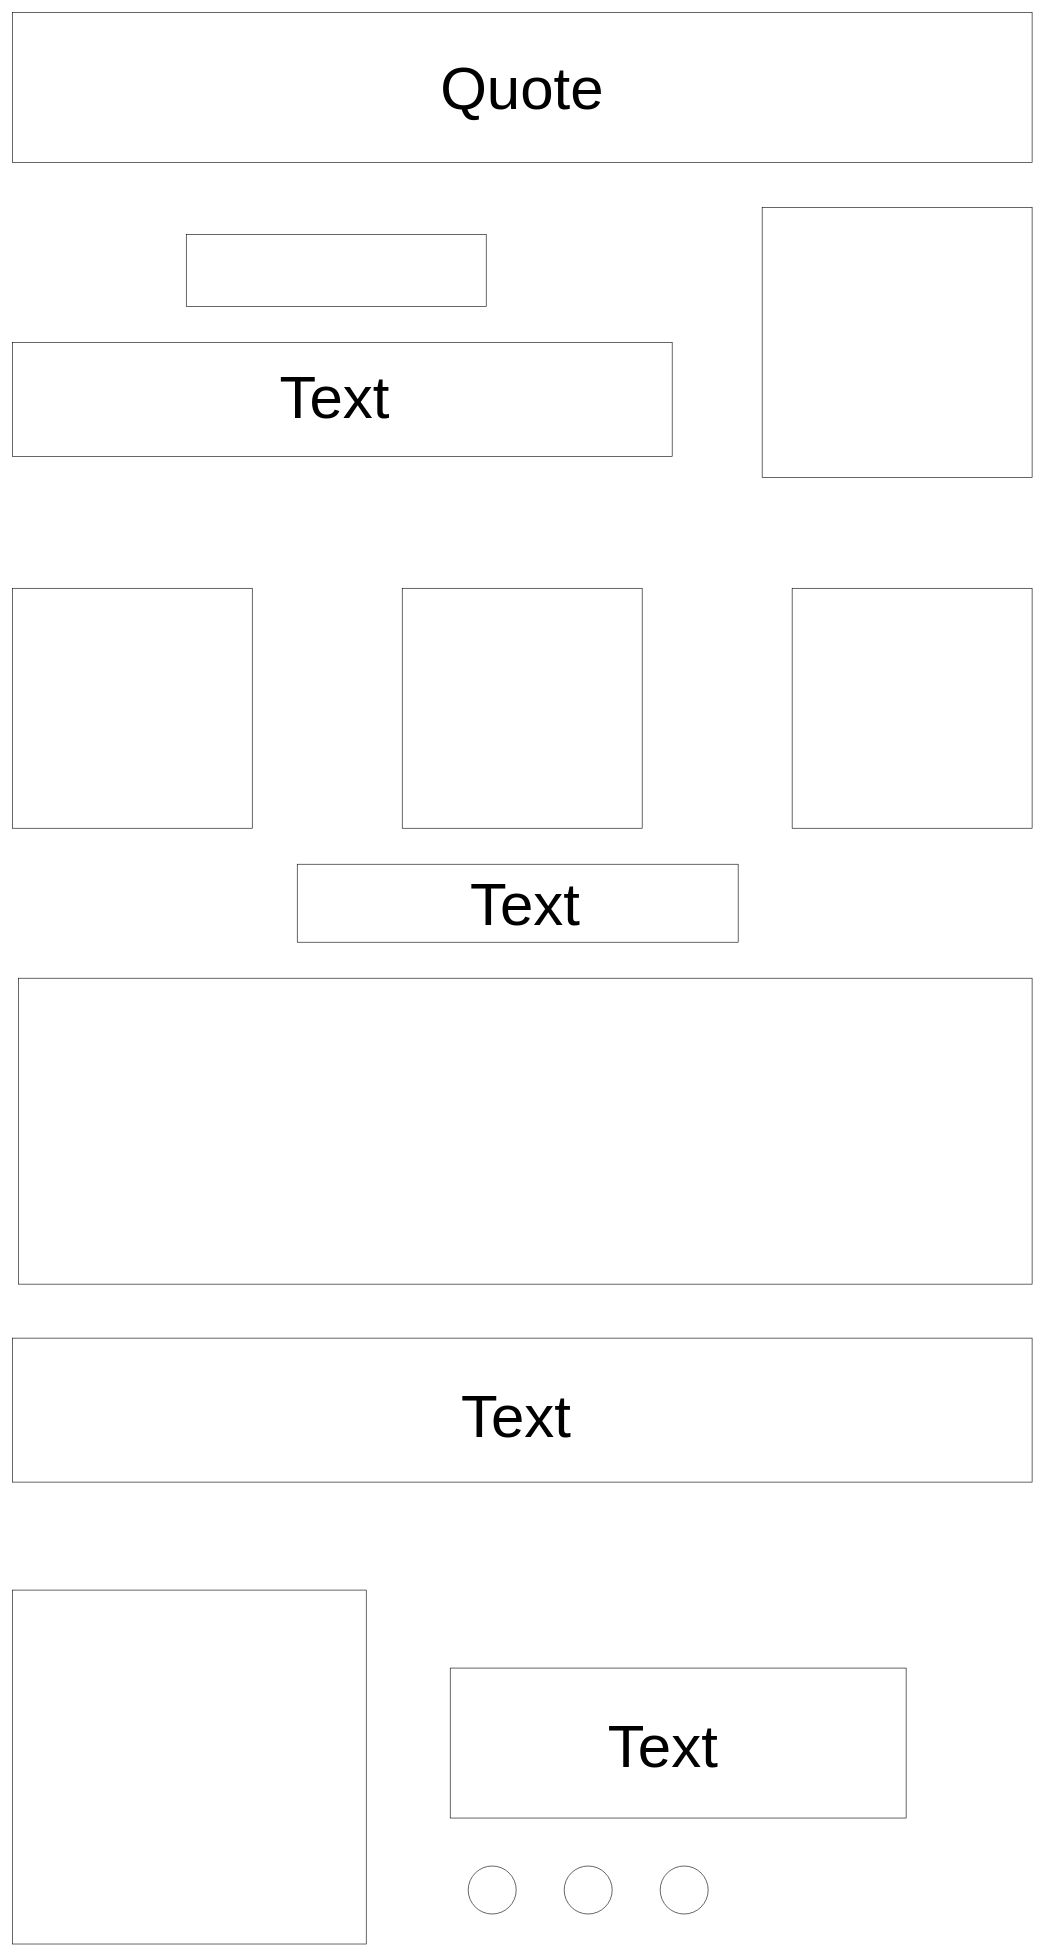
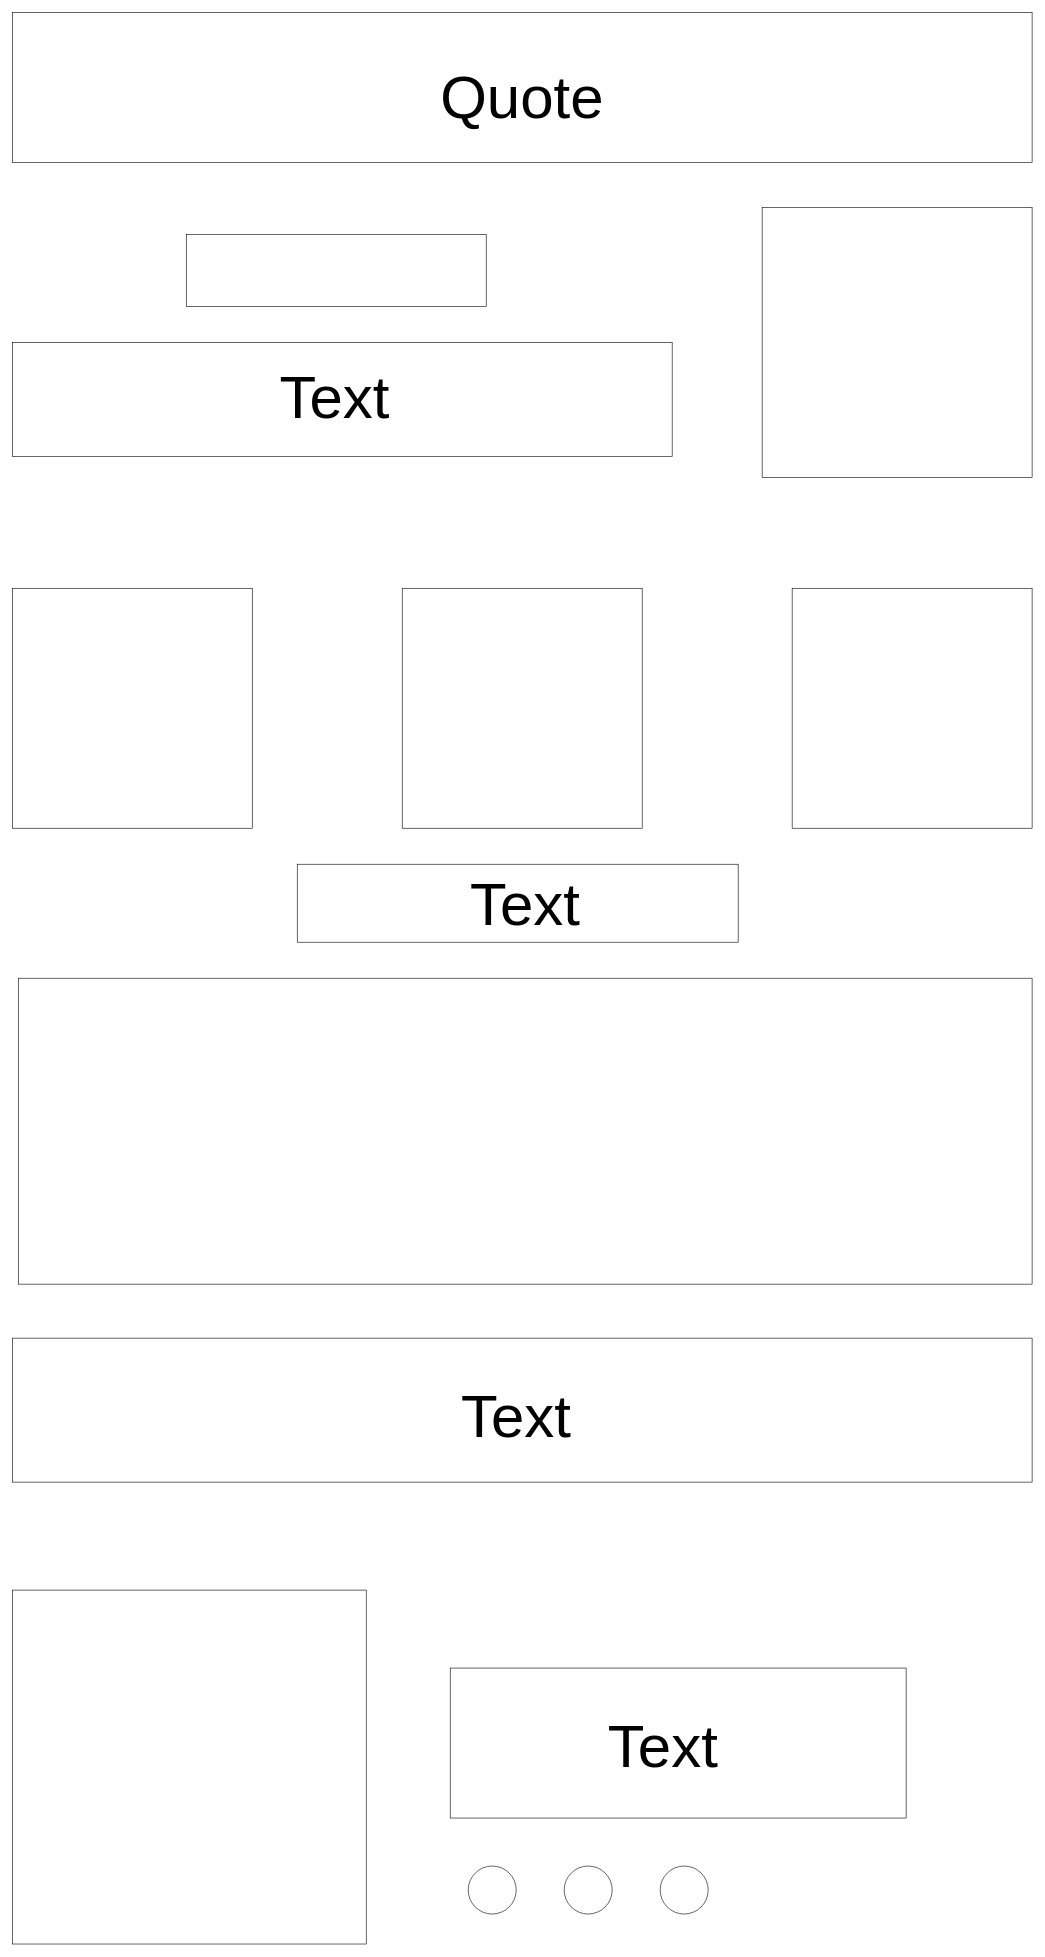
  <mxCell id="0" />
  <mxCell id="1" parent="0" />
  <mxCell id="2" value="" style="rounded=0;whiteSpace=wrap;html=1;" vertex="1" parent="1"><mxGeometry x="20" width="1700" height="250" as="geometry" y="20" /></mxCell>
- <mxCell id="3" value="Quote" style="text;html=1;strokeColor=none;fillColor=none;align=center;verticalAlign=middle;whiteSpace=wrap;rounded=0;fontSize=100;" vertex="1" parent="1"><mxGeometry x="140" y="75" width="1460" height="140" as="geometry" /></mxCell>
+ <mxCell id="3" value="Quote" style="text;html=1;strokeColor=none;fillColor=none;align=center;verticalAlign=middle;whiteSpace=wrap;rounded=0;fontSize=100;" vertex="1" parent="1"><mxGeometry x="140" y="90" width="1460" height="140" as="geometry" /></mxCell>
  <mxCell id="4" value="" style="whiteSpace=wrap;html=1;aspect=fixed;fontSize=100;" vertex="1" parent="1"><mxGeometry x="1270" y="345" width="450" height="450" as="geometry" /></mxCell>
  <mxCell id="5" value="" style="rounded=0;whiteSpace=wrap;html=1;fontSize=100;" vertex="1" parent="1"><mxGeometry x="20" y="570" width="1100" height="190" as="geometry" /></mxCell>
  <mxCell id="6" value="" style="rounded=0;whiteSpace=wrap;html=1;fontSize=100;" vertex="1" parent="1"><mxGeometry x="310" y="390" width="500" height="120" as="geometry" /></mxCell>
  <mxCell id="7" value="" style="whiteSpace=wrap;html=1;aspect=fixed;fontSize=100;" vertex="1" parent="1"><mxGeometry x="20" y="980" width="400" height="400" as="geometry" /></mxCell>
  <mxCell id="8" value="" style="whiteSpace=wrap;html=1;aspect=fixed;fontSize=100;" vertex="1" parent="1"><mxGeometry x="670" y="980" width="400" height="400" as="geometry" /></mxCell>
  <mxCell id="9" value="" style="whiteSpace=wrap;html=1;aspect=fixed;fontSize=100;" vertex="1" parent="1"><mxGeometry x="1320" y="980" width="400" height="400" as="geometry" /></mxCell>
  <mxCell id="10" value="" style="whiteSpace=wrap;html=1;aspect=fixed;fontSize=100;" vertex="1" parent="1"><mxGeometry x="20" y="2650" width="590" height="590" as="geometry" /></mxCell>
  <mxCell id="11" value="" style="rounded=0;whiteSpace=wrap;html=1;fontSize=100;" vertex="1" parent="1"><mxGeometry x="30" y="1630" width="1690" height="510" as="geometry" /></mxCell>
  <mxCell id="12" value="" style="rounded=0;whiteSpace=wrap;html=1;fontSize=100;" vertex="1" parent="1"><mxGeometry x="20" y="2230" width="1700" height="240" as="geometry" /></mxCell>
  <mxCell id="13" value="" style="rounded=0;whiteSpace=wrap;html=1;fontSize=100;" vertex="1" parent="1"><mxGeometry x="750" y="2780" width="760" height="250" as="geometry" /></mxCell>
  <mxCell id="14" value="" style="ellipse;whiteSpace=wrap;html=1;aspect=fixed;fontSize=100;" vertex="1" parent="1"><mxGeometry x="780" y="3110" width="80" height="80" as="geometry" /></mxCell>
  <mxCell id="15" value="" style="ellipse;whiteSpace=wrap;html=1;aspect=fixed;fontSize=100;" vertex="1" parent="1"><mxGeometry x="940" y="3110" width="80" height="80" as="geometry" /></mxCell>
  <mxCell id="16" value="" style="ellipse;whiteSpace=wrap;html=1;aspect=fixed;fontSize=100;" vertex="1" parent="1"><mxGeometry x="1100" y="3110" width="80" height="80" as="geometry" /></mxCell>
  <mxCell id="17" value="Text" style="text;html=1;strokeColor=none;fillColor=none;align=center;verticalAlign=middle;whiteSpace=wrap;rounded=0;fontSize=100;" vertex="1" parent="1"><mxGeometry x="60" y="590" width="995" height="140" as="geometry" /></mxCell>
  <mxCell id="18" value="Text" style="text;html=1;strokeColor=none;fillColor=none;align=center;verticalAlign=middle;whiteSpace=wrap;rounded=0;fontSize=100;" vertex="1" parent="1"><mxGeometry x="130" y="2290" width="1460" height="140" as="geometry" /></mxCell>
  <mxCell id="19" value="Text" style="text;html=1;strokeColor=none;fillColor=none;align=center;verticalAlign=middle;whiteSpace=wrap;rounded=0;fontSize=100;" vertex="1" parent="1"><mxGeometry x="630" y="2840" width="950" height="140" as="geometry" /></mxCell>
  <mxCell id="20" value="" style="rounded=0;whiteSpace=wrap;html=1;fontSize=100;" vertex="1" parent="1"><mxGeometry x="495" y="1440" width="735" height="130" as="geometry" /></mxCell>
  <mxCell id="21" value="Text" style="text;html=1;strokeColor=none;fillColor=none;align=center;verticalAlign=middle;whiteSpace=wrap;rounded=0;fontSize=100;" vertex="1" parent="1"><mxGeometry x="855" y="1495" width="40" height="20" as="geometry" /></mxCell>
